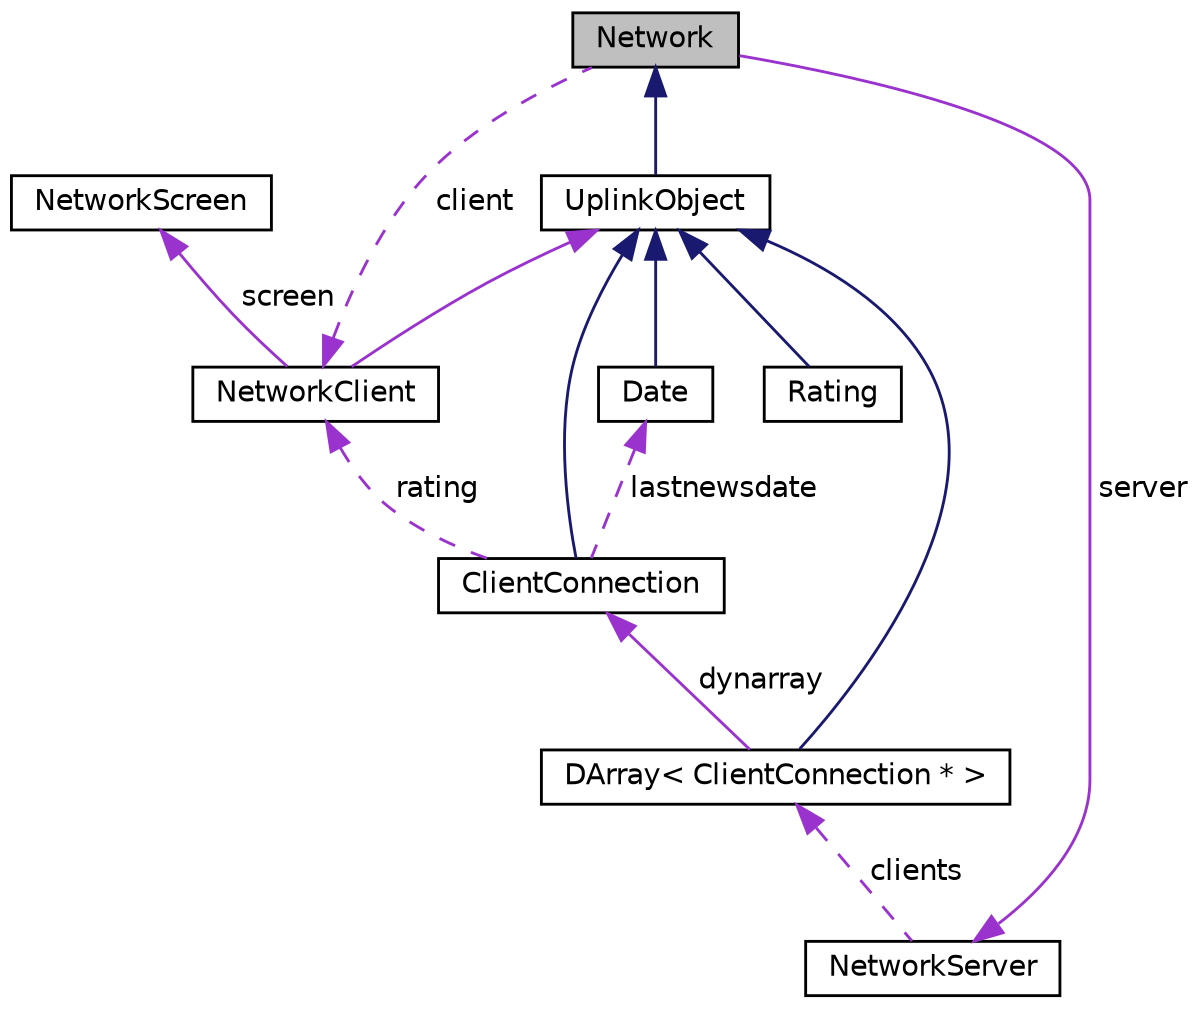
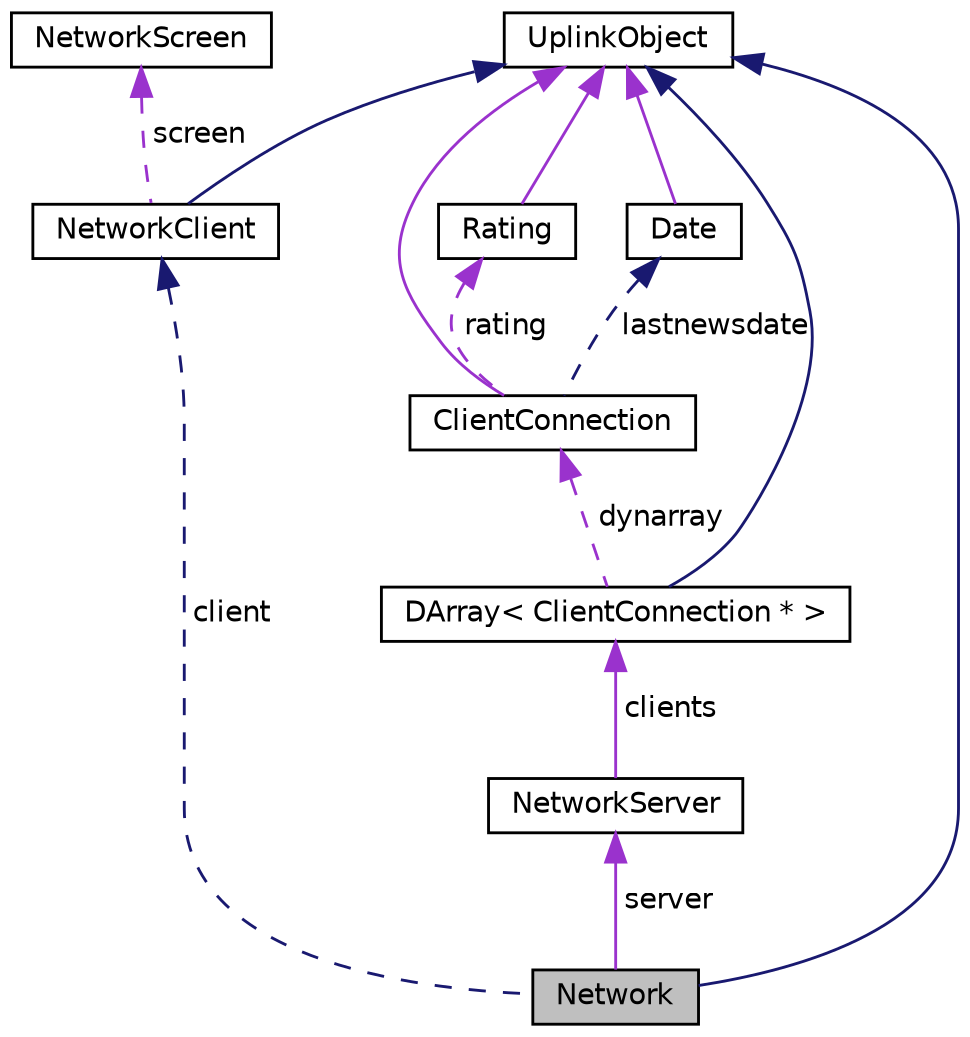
  digraph {
    node [color=black fillcolor=white fontname=Helvetica fontsize=10 shape=record style=filled]
    edge [color=darkorchid3 dir=back fontname=Helvetica fontsize=10 labelfontname=Helvetica labelfontsize=10 style=solid]
    n1 [fillcolor=grey75 fontcolor=black height=0.2 label=Network width=0.4]
    n2 [height=0.2 label=UplinkObject width=0.4]
    n3 [height=0.2 label=NetworkClient width=0.4]
    n4 [height=0.2 label=ClientConnection width=0.4]
    n5 [height=0.2 label=Rating width=0.4]
    n6 [height=0.2 label=Date width=0.4]
    n7 [height=0.2 label="DArray\< ClientConnection * \>" width=0.4]
    n8 [height=0.2 label=NetworkServer width=0.4]
    n9 [height=0.2 label=NetworkScreen width=0.4]
-   n1 -> n2 [color=midnightblue]
-   n2 -> n3
-   n2 -> n4 [color=midnightblue]
-   n2 -> n5 [color=midnightblue]
-   n2 -> n6 [color=midnightblue]
+   n2 -> n1 [color=midnightblue]
+   n2 -> n3 [color=midnightblue]
+   n2 -> n4
+   n2 -> n5
+   n2 -> n6
    n2 -> n7 [color=midnightblue]
-   n3 -> n1 [label=" client" style=dashed]
-   n4 -> n7 [label=" dynarray"]
-   n3 -> n4 [label=" rating" style=dashed]
-   n6 -> n4 [label=" lastnewsdate" style=dashed]
-   n7 -> n8 [label=" clients" style=dashed]
+   n3 -> n1 [color=midnightblue label=" client" style=dashed]
+   n4 -> n7 [label=" dynarray" style=dashed]
+   n5 -> n4 [label=" rating" style=dashed]
+   n6 -> n4 [color=midnightblue label=" lastnewsdate" style=dashed]
+   n7 -> n8 [label=" clients"]
    n8 -> n1 [label=" server"]
-   n9 -> n3 [label=" screen"]
+   n9 -> n3 [label=" screen" style=dashed]
  }
